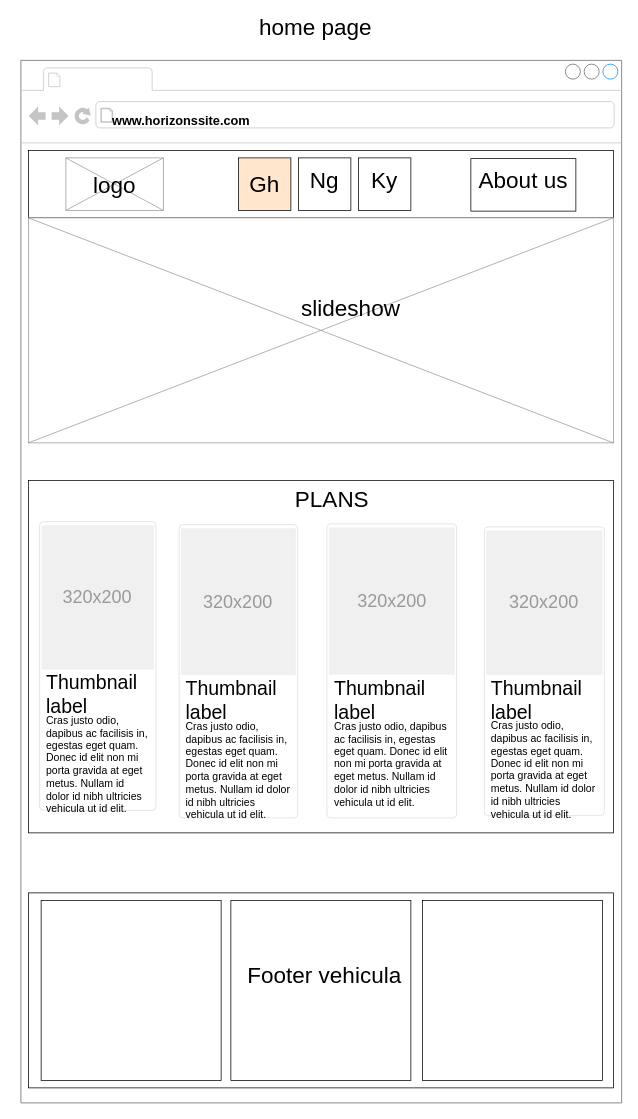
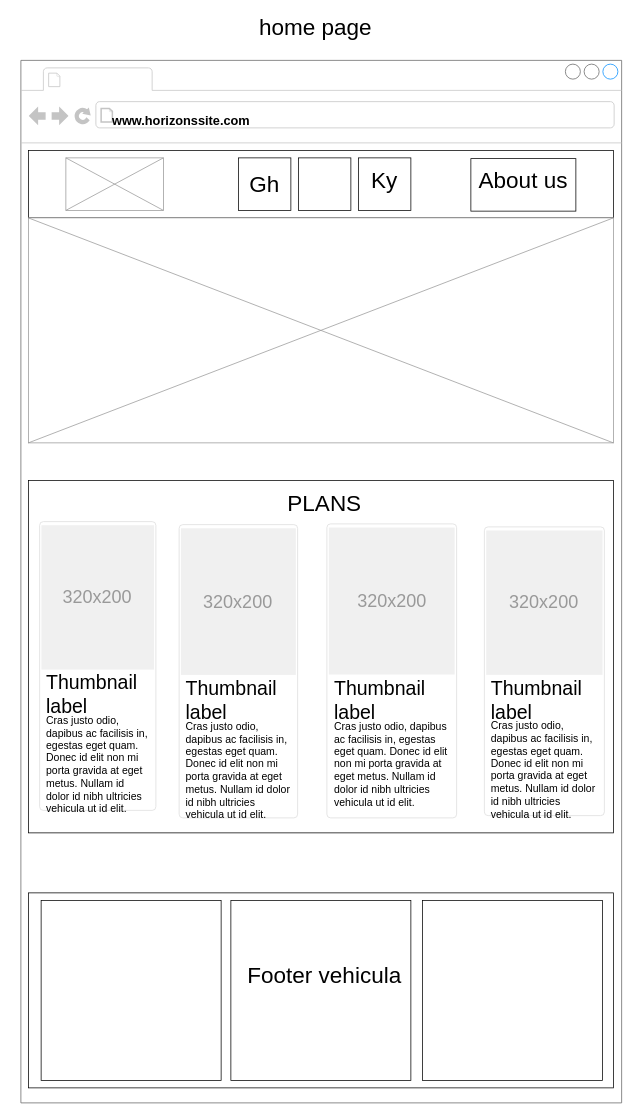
  <mxCell id="0" />
  <mxCell id="1" parent="0" />
  <mxCell id="2" value="" style="strokeWidth=1;shadow=0;dashed=0;align=center;html=1;shape=mxgraph.mockup.containers.browserWindow;rSize=0;fillColor=#ffffff;strokeColor=#666666;strokeColor2=#008cff;strokeColor3=#c4c4c4;mainText=,;recursiveResize=0;fontSize=30;fontColor=#000000;" parent="1" vertex="1"><mxGeometry x="27" y="80" width="801" height="1390" as="geometry" /></mxCell>
  <mxCell id="3" value="www.horizonssite.com" style="strokeWidth=1;shadow=0;dashed=0;align=center;html=1;shape=mxgraph.mockup.containers.anchor;rSize=0;fontSize=17;fontColor=#000000;align=left;fontStyle=1" parent="2" vertex="1"><mxGeometry x="120" y="68" width="250" height="26" as="geometry" /></mxCell>
  <mxCell id="4" value="" style="rounded=0;whiteSpace=wrap;html=1;fontSize=30;fontColor=#000000;" parent="2" vertex="1"><mxGeometry x="10" y="120" width="780" height="90" as="geometry" /></mxCell>
  <mxCell id="5" value="" style="verticalLabelPosition=bottom;shadow=0;dashed=0;align=center;html=1;verticalAlign=top;strokeWidth=1;shape=mxgraph.mockup.graphics.simpleIcon;strokeColor=#999999;fillColor=#ffffff;fontSize=30;fontColor=#000000;" parent="2" vertex="1"><mxGeometry x="60" y="130" width="130" height="70" as="geometry" /></mxCell>
- <mxCell id="6" value="logo" style="text;html=1;strokeColor=none;fillColor=none;align=center;verticalAlign=middle;whiteSpace=wrap;rounded=0;fontSize=30;fontColor=#000000;" parent="2" vertex="1"><mxGeometry x="105" y="156" width="40" height="20" as="geometry" /></mxCell>
- <mxCell id="7" value="Gh" style="whiteSpace=wrap;html=1;aspect=fixed;fontSize=30;fontColor=#000000;fillColor=#ffe6cc;" parent="2" vertex="1"><mxGeometry x="290" y="130" width="70" height="70" as="geometry" /></mxCell>
+ <mxCell id="7" value="Gh" style="whiteSpace=wrap;html=1;aspect=fixed;fontSize=30;fontColor=#000000;" parent="2" vertex="1"><mxGeometry x="290" y="130" width="70" height="70" as="geometry" /></mxCell>
  <mxCell id="8" value="" style="whiteSpace=wrap;html=1;aspect=fixed;fontSize=30;fontColor=#000000;" parent="2" vertex="1"><mxGeometry x="370" y="130" width="70" height="70" as="geometry" /></mxCell>
  <mxCell id="9" value="" style="text;html=1;strokeColor=#000000;fillColor=#ffffff;align=center;verticalAlign=middle;whiteSpace=wrap;rounded=0;fontFamily=Helvetica;fontSize=30;fontColor=#000000;gradientColor=none;" parent="2" vertex="1"><mxGeometry x="450" y="130" width="70" height="70" as="geometry" /></mxCell>
- <mxCell id="10" value="Ng" style="text;html=1;strokeColor=none;fillColor=none;align=center;verticalAlign=middle;whiteSpace=wrap;rounded=0;fontSize=30;fontColor=#000000;" parent="2" vertex="1"><mxGeometry x="385" y="150" width="40" height="20" as="geometry" /></mxCell>
  <mxCell id="11" value="Ky" style="text;html=1;strokeColor=none;fillColor=none;align=center;verticalAlign=middle;whiteSpace=wrap;rounded=0;fontSize=30;fontColor=#000000;" parent="2" vertex="1"><mxGeometry x="465" y="150" width="40" height="20" as="geometry" /></mxCell>
  <mxCell id="12" value="" style="rounded=0;whiteSpace=wrap;html=1;fontSize=30;fontColor=#000000;" parent="2" vertex="1"><mxGeometry x="600" y="131" width="140" height="70" as="geometry" /></mxCell>
  <mxCell id="13" value="About us" style="text;html=1;strokeColor=none;fillColor=none;align=center;verticalAlign=middle;whiteSpace=wrap;rounded=0;fontSize=30;fontColor=#000000;" parent="2" vertex="1"><mxGeometry x="600" y="150" width="140" height="20" as="geometry" /></mxCell>
  <mxCell id="14" value="" style="verticalLabelPosition=bottom;shadow=0;dashed=0;align=center;html=1;verticalAlign=top;strokeWidth=1;shape=mxgraph.mockup.graphics.simpleIcon;strokeColor=#999999;fillColor=#ffffff;fontSize=30;fontColor=#000000;" parent="2" vertex="1"><mxGeometry x="10" y="210" width="780" height="300" as="geometry" /></mxCell>
- <mxCell id="15" value="slideshow" style="text;html=1;strokeColor=none;fillColor=none;align=center;verticalAlign=middle;whiteSpace=wrap;rounded=0;fontSize=30;fontColor=#000000;" parent="2" vertex="1"><mxGeometry x="230" y="300" width="420" height="60" as="geometry" /></mxCell>
  <mxCell id="16" value="" style="rounded=0;whiteSpace=wrap;html=1;fontSize=30;fontColor=#000000;" parent="2" vertex="1"><mxGeometry x="10" y="560" width="780" height="470" as="geometry" /></mxCell>
- <mxCell id="17" value="PLANS" style="text;html=1;strokeColor=none;fillColor=none;align=center;verticalAlign=middle;whiteSpace=wrap;rounded=0;fontSize=30;fontColor=#000000;" parent="2" vertex="1"><mxGeometry x="350" y="570" width="130" height="30" as="geometry" /></mxCell>
+ <mxCell id="17" value="PLANS" style="text;html=1;strokeColor=none;fillColor=none;align=center;verticalAlign=middle;whiteSpace=wrap;rounded=0;fontSize=30;fontColor=#000000;" parent="2" vertex="1"><mxGeometry x="340" y="575" width="130" height="30" as="geometry" /></mxCell>
  <mxCell id="18" value="" style="html=1;shadow=0;dashed=0;shape=mxgraph.bootstrap.rrect;fillColor=#ffffff;rSize=5;strokeColor=#dddddd;fontSize=30;fontColor=#000000;" parent="2" vertex="1"><mxGeometry x="25" y="615" width="155" height="385" as="geometry" /></mxCell>
  <mxCell id="19" value="320x200" style="shape=rect;fontSize=24;fillColor=#f0f0f0;strokeColor=none;fontColor=#999999;whiteSpace=wrap;" parent="18" vertex="1"><mxGeometry x="2.348" y="4.813" width="150.303" height="192.5" as="geometry" /></mxCell>
  <mxCell id="20" value="Thumbnail label" style="html=1;shadow=0;dashed=0;shape=mxgraph.bootstrap.anchor;fontSize=26;align=left;whiteSpace=wrap;" parent="18" vertex="1"><mxGeometry x="7.045" y="211.75" width="140.909" height="38.5" as="geometry" /></mxCell>
  <mxCell id="21" value="Cras justo odio, dapibus ac facilisis in, egestas eget quam. Donec id elit non mi porta gravida at eget metus. Nullam id dolor id nibh ultricies vehicula ut id elit." style="html=1;shadow=0;dashed=0;shape=mxgraph.bootstrap.anchor;strokeColor=#dddddd;whiteSpace=wrap;align=left;verticalAlign=top;fontSize=14;whiteSpace=wrap;" parent="18" vertex="1"><mxGeometry x="7.045" y="250.25" width="140.909" height="77.0" as="geometry" /></mxCell>
  <mxCell id="22" value="" style="html=1;shadow=0;dashed=0;shape=mxgraph.bootstrap.rrect;fillColor=#ffffff;rSize=5;strokeColor=#dddddd;fontSize=30;fontColor=#000000;" parent="2" vertex="1"><mxGeometry x="618" y="622" width="160" height="385" as="geometry" /></mxCell>
  <mxCell id="23" value="320x200" style="shape=rect;fontSize=24;fillColor=#f0f0f0;strokeColor=none;fontColor=#999999;whiteSpace=wrap;" parent="22" vertex="1"><mxGeometry x="2.424" y="4.813" width="155.152" height="192.5" as="geometry" /></mxCell>
  <mxCell id="24" value="Thumbnail label" style="html=1;shadow=0;dashed=0;shape=mxgraph.bootstrap.anchor;fontSize=26;align=left;whiteSpace=wrap;" parent="22" vertex="1"><mxGeometry x="7.273" y="211.75" width="145.455" height="38.5" as="geometry" /></mxCell>
  <mxCell id="25" value="Cras justo odio, dapibus ac facilisis in, egestas eget quam. Donec id elit non mi porta gravida at eget metus. Nullam id dolor id nibh ultricies vehicula ut id elit." style="html=1;shadow=0;dashed=0;shape=mxgraph.bootstrap.anchor;strokeColor=#dddddd;whiteSpace=wrap;align=left;verticalAlign=top;fontSize=14;whiteSpace=wrap;" parent="22" vertex="1"><mxGeometry x="7.273" y="250.25" width="145.455" height="77.0" as="geometry" /></mxCell>
  <mxCell id="26" value="" style="html=1;shadow=0;dashed=0;shape=mxgraph.bootstrap.rrect;fillColor=#ffffff;rSize=5;strokeColor=#dddddd;fontSize=30;fontColor=#000000;" parent="2" vertex="1"><mxGeometry x="211" y="619" width="158" height="391" as="geometry" /></mxCell>
  <mxCell id="27" value="320x200" style="shape=rect;fontSize=24;fillColor=#f0f0f0;strokeColor=none;fontColor=#999999;whiteSpace=wrap;" parent="26" vertex="1"><mxGeometry x="2.394" y="4.888" width="153.212" height="195.5" as="geometry" /></mxCell>
  <mxCell id="28" value="Thumbnail label" style="html=1;shadow=0;dashed=0;shape=mxgraph.bootstrap.anchor;fontSize=26;align=left;whiteSpace=wrap;" parent="26" vertex="1"><mxGeometry x="7.182" y="215.05" width="143.636" height="39.1" as="geometry" /></mxCell>
  <mxCell id="29" value="Cras justo odio, dapibus ac facilisis in, egestas eget quam. Donec id elit non mi porta gravida at eget metus. Nullam id dolor id nibh ultricies vehicula ut id elit." style="html=1;shadow=0;dashed=0;shape=mxgraph.bootstrap.anchor;strokeColor=#dddddd;whiteSpace=wrap;align=left;verticalAlign=top;fontSize=14;whiteSpace=wrap;" parent="26" vertex="1"><mxGeometry x="7.182" y="254.15" width="143.636" height="78.2" as="geometry" /></mxCell>
  <mxCell id="30" value="" style="html=1;shadow=0;dashed=0;shape=mxgraph.bootstrap.rrect;fillColor=#ffffff;rSize=5;strokeColor=#dddddd;fontSize=30;fontColor=#000000;" parent="2" vertex="1"><mxGeometry x="408" y="618" width="173" height="392" as="geometry" /></mxCell>
  <mxCell id="31" value="320x200" style="shape=rect;fontSize=24;fillColor=#f0f0f0;strokeColor=none;fontColor=#999999;whiteSpace=wrap;" parent="30" vertex="1"><mxGeometry x="2.621" y="4.9" width="167.758" height="196.0" as="geometry" /></mxCell>
  <mxCell id="32" value="Thumbnail label" style="html=1;shadow=0;dashed=0;shape=mxgraph.bootstrap.anchor;fontSize=26;align=left;whiteSpace=wrap;" parent="30" vertex="1"><mxGeometry x="7.864" y="215.6" width="157.273" height="39.2" as="geometry" /></mxCell>
  <mxCell id="33" value="Cras justo odio, dapibus ac facilisis in, egestas eget quam. Donec id elit non mi porta gravida at eget metus. Nullam id dolor id nibh ultricies vehicula ut id elit." style="html=1;shadow=0;dashed=0;shape=mxgraph.bootstrap.anchor;strokeColor=#dddddd;whiteSpace=wrap;align=left;verticalAlign=top;fontSize=14;whiteSpace=wrap;" parent="30" vertex="1"><mxGeometry x="7.864" y="254.8" width="157.273" height="78.4" as="geometry" /></mxCell>
  <mxCell id="34" value="" style="rounded=0;whiteSpace=wrap;html=1;fontSize=30;fontColor=#000000;" parent="2" vertex="1"><mxGeometry x="10" y="1110" width="780" height="260" as="geometry" /></mxCell>
  <mxCell id="35" value="" style="whiteSpace=wrap;html=1;aspect=fixed;fontSize=30;fontColor=#000000;" parent="2" vertex="1"><mxGeometry x="27" y="1120" width="240" height="240" as="geometry" /></mxCell>
  <mxCell id="36" value="" style="whiteSpace=wrap;html=1;aspect=fixed;fontSize=30;fontColor=#000000;" parent="2" vertex="1"><mxGeometry x="280" y="1120" width="240" height="240" as="geometry" /></mxCell>
  <mxCell id="37" value="" style="whiteSpace=wrap;html=1;aspect=fixed;fontSize=30;fontColor=#000000;" parent="2" vertex="1"><mxGeometry x="535.5" y="1120" width="240" height="240" as="geometry" /></mxCell>
  <mxCell id="38" value="Footer vehicula" style="text;html=1;strokeColor=none;fillColor=none;align=center;verticalAlign=middle;whiteSpace=wrap;rounded=0;fontSize=30;fontColor=#000000;" parent="2" vertex="1"><mxGeometry x="210" y="1210" width="390" height="20" as="geometry" /></mxCell>
  <mxCell id="39" value="home page" style="text;html=1;strokeColor=none;fillColor=none;align=center;verticalAlign=middle;whiteSpace=wrap;rounded=0;fontSize=30;fontColor=#000000;" parent="1" vertex="1"><mxGeometry x="20" y="20" width="800" height="29" as="geometry" /></mxCell>
